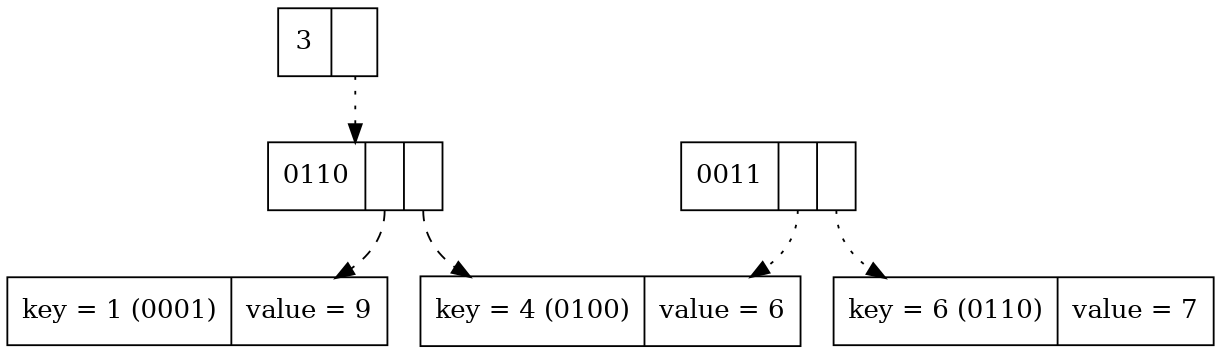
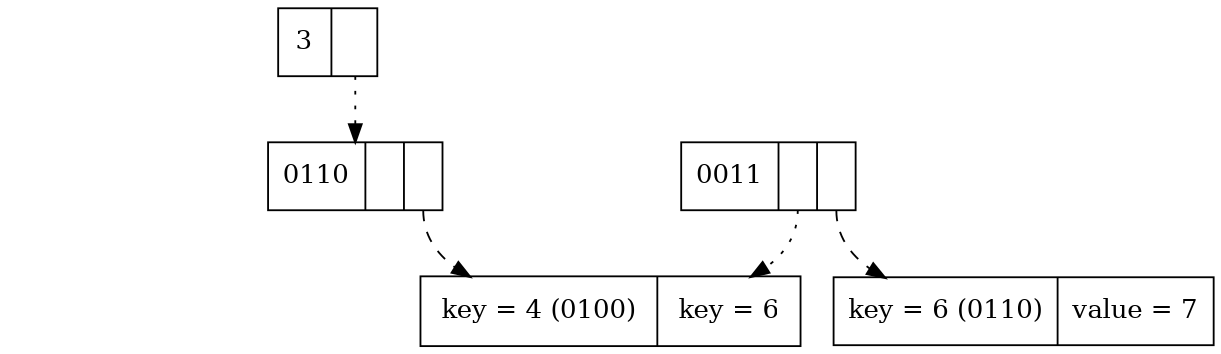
  digraph {
    node [shape=record]
    edge [style=dotted tailport=f0]
    n1 [label="3 | <f0>"]
    n2 [label="0110 | <f0> | <f1>"]
-   n3 [label="key = 1 (0001) | value = 9"]
-   n4 [label="key = 4 (0100) | value = 6"]
+   n4 [label="key = 4 (0100) | key = 6"]
    n5 [label="0011 | <f0> | <f1>"]
    n6 [label="key = 6 (0110)  | value = 7"]
    n1 -> n2
-   n2 -> n3 [style=dashed]
    n2 -> n4 [style=dashed tailport=f1]
    n5 -> n4
-   n5 -> n6 [tailport=f1]
+   n5 -> n6 [style=dashed tailport=f1]
  }
